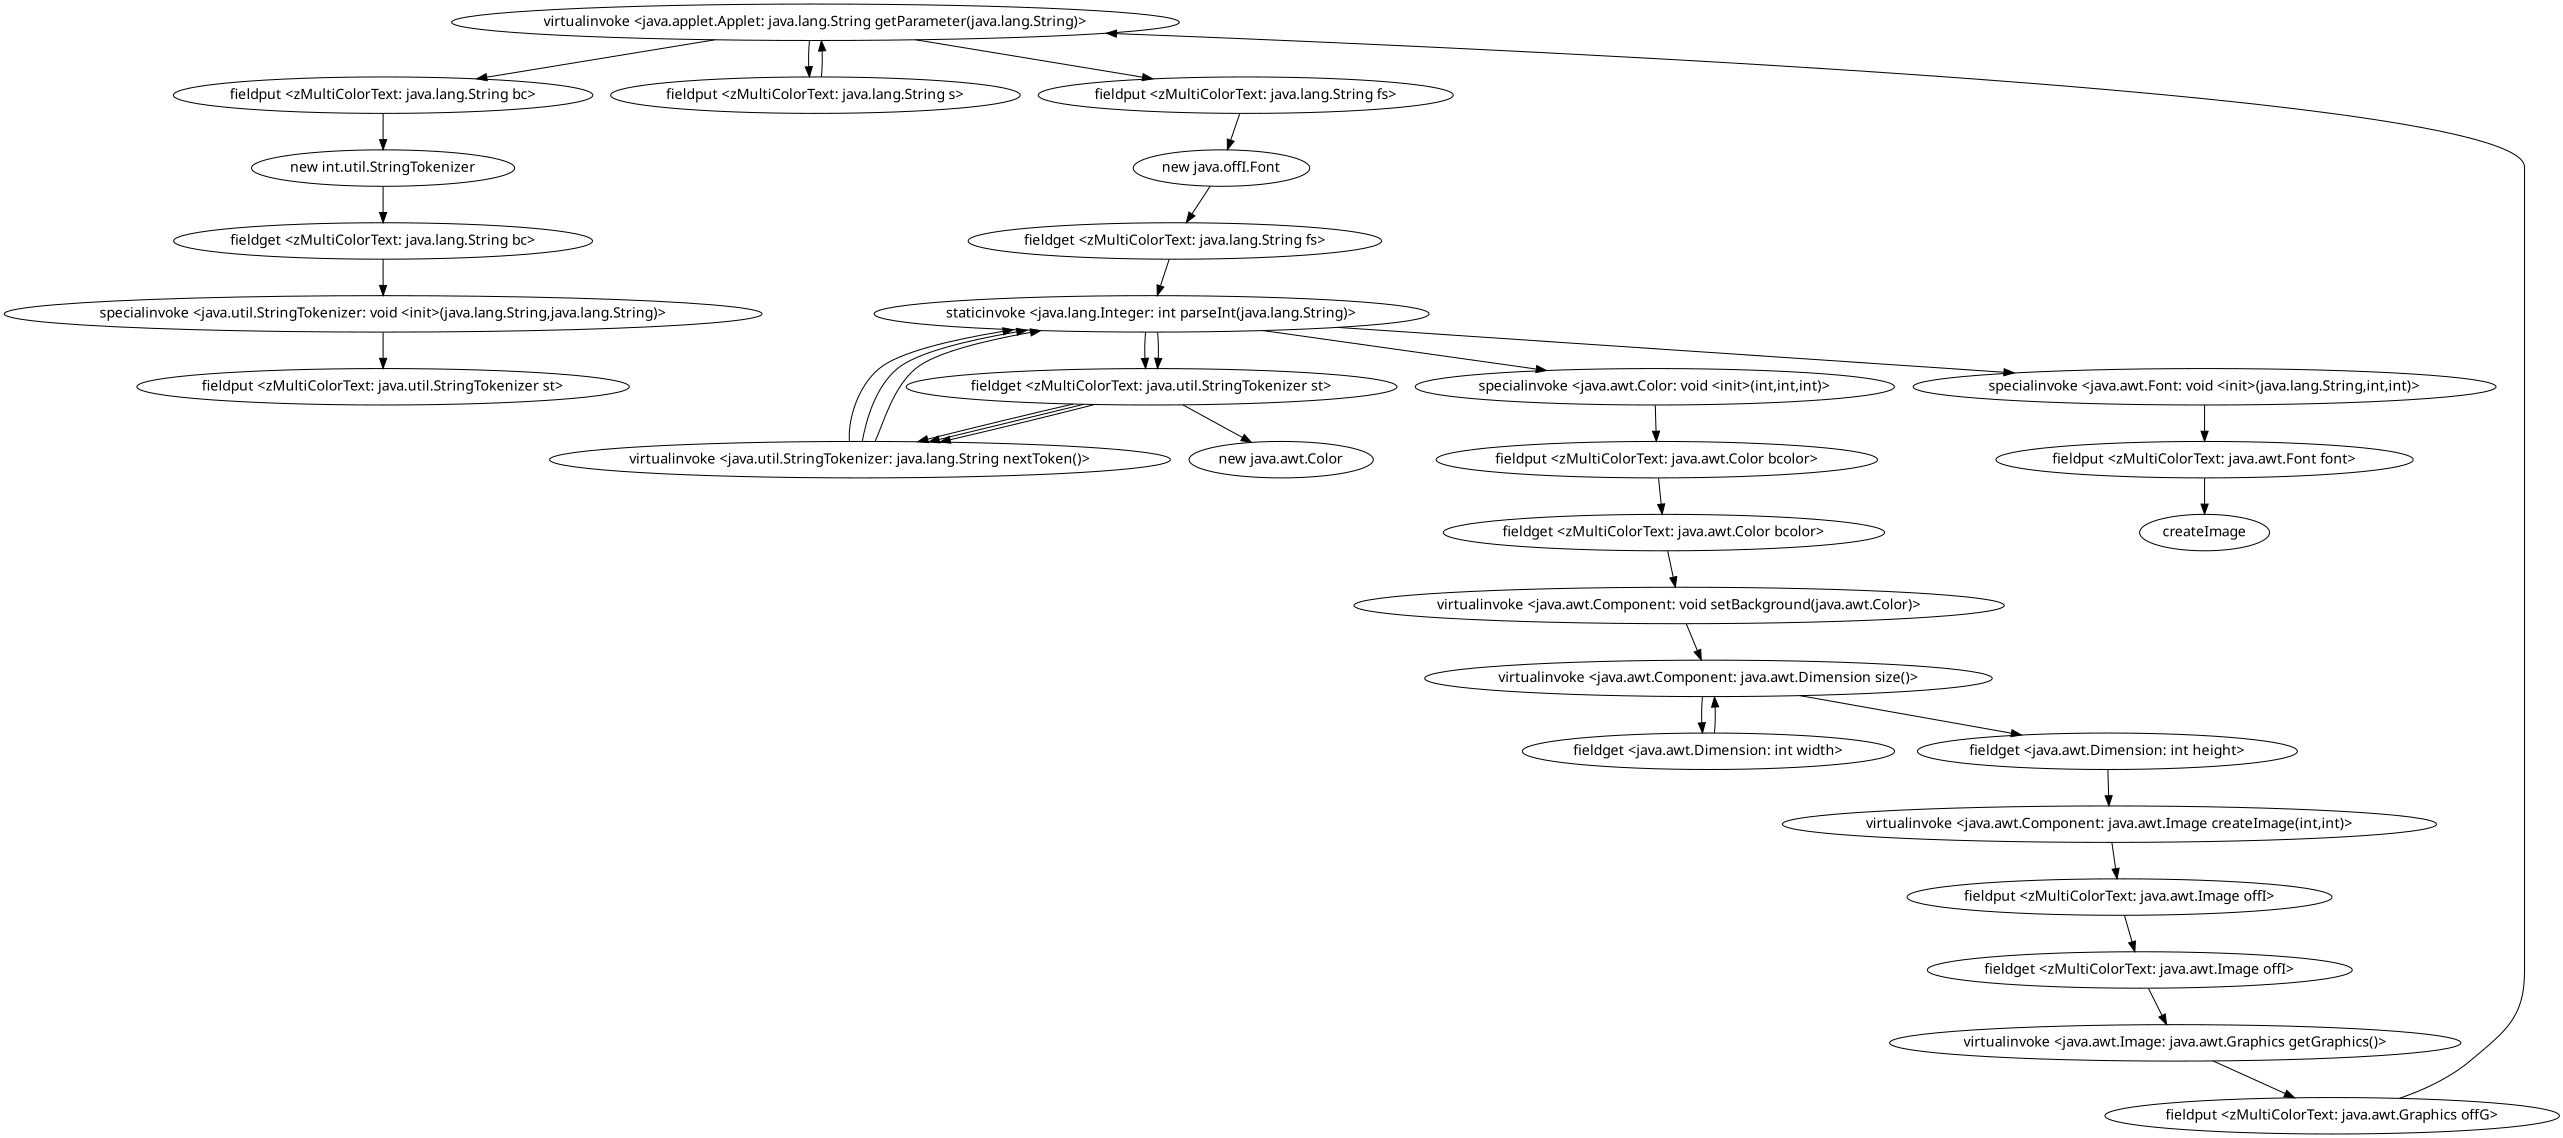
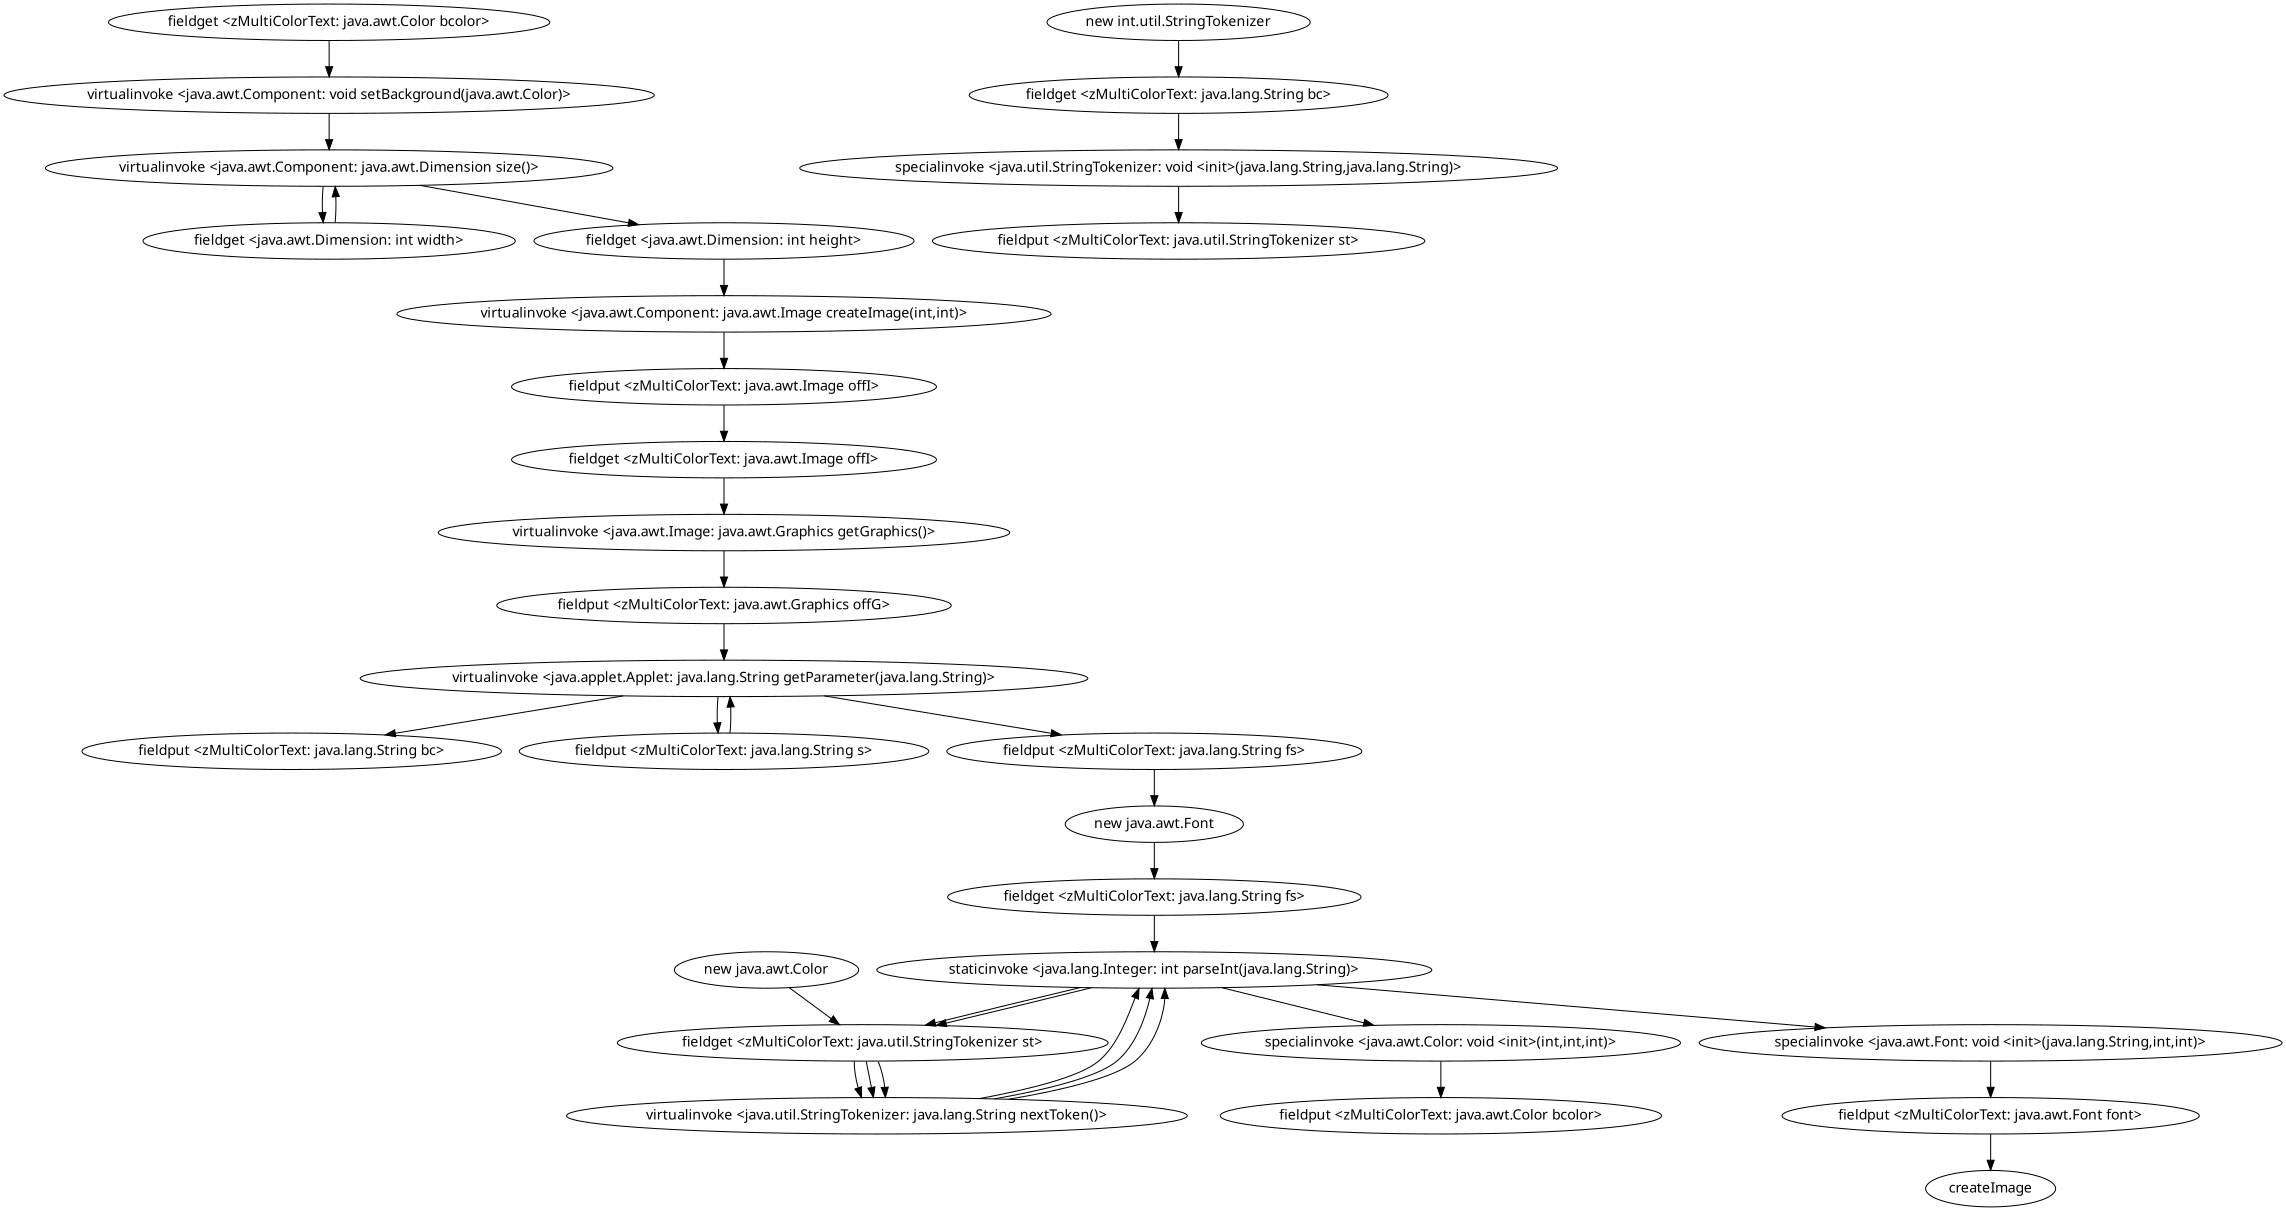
  digraph {
    fontname="Noto Sans"
    node [fontname="Noto Sans"]
    edge [fontname="Noto Sans"]
    "virtualinvoke <java.applet.Applet: java.lang.String getParameter(java.lang.String)>"
    "fieldput <zMultiColorText: java.lang.String bc>"
    "fieldput <zMultiColorText: java.lang.String s>"
    "fieldput <zMultiColorText: java.lang.String fs>"
    n5 [label="new int.util.StringTokenizer"]
-   "new java.awt.Font" [label="new java.offI.Font"]
+   "new java.awt.Font"
    "fieldget <zMultiColorText: java.lang.String bc>"
    "specialinvoke <java.util.StringTokenizer: void <init>(java.lang.String,java.lang.String)>"
    "fieldput <zMultiColorText: java.util.StringTokenizer st>"
    "new java.awt.Color"
    "fieldget <zMultiColorText: java.util.StringTokenizer st>"
    "virtualinvoke <java.util.StringTokenizer: java.lang.String nextToken()>"
    "staticinvoke <java.lang.Integer: int parseInt(java.lang.String)>"
    "specialinvoke <java.awt.Color: void <init>(int,int,int)>"
    "specialinvoke <java.awt.Font: void <init>(java.lang.String,int,int)>"
    "fieldput <zMultiColorText: java.awt.Color bcolor>"
    "fieldput <zMultiColorText: java.awt.Font font>"
    "fieldget <zMultiColorText: java.awt.Color bcolor>"
    "virtualinvoke <java.awt.Component: void setBackground(java.awt.Color)>"
    "virtualinvoke <java.awt.Component: java.awt.Dimension size()>"
    "fieldget <java.awt.Dimension: int width>"
    "fieldget <java.awt.Dimension: int height>"
    "virtualinvoke <java.awt.Component: java.awt.Image createImage(int,int)>"
    "fieldput <zMultiColorText: java.awt.Image offI>"
    "fieldget <zMultiColorText: java.awt.Image offI>"
    "virtualinvoke <java.awt.Image: java.awt.Graphics getGraphics()>"
    "fieldput <zMultiColorText: java.awt.Graphics offG>"
    "fieldget <zMultiColorText: java.lang.String fs>"
    n29 [label=createImage]
    "virtualinvoke <java.applet.Applet: java.lang.String getParameter(java.lang.String)>" -> "fieldput <zMultiColorText: java.lang.String bc>"
    "virtualinvoke <java.applet.Applet: java.lang.String getParameter(java.lang.String)>" -> "fieldput <zMultiColorText: java.lang.String s>"
    "virtualinvoke <java.applet.Applet: java.lang.String getParameter(java.lang.String)>" -> "fieldput <zMultiColorText: java.lang.String fs>"
-   "fieldput <zMultiColorText: java.lang.String bc>" -> n5
    "fieldput <zMultiColorText: java.lang.String s>" -> "virtualinvoke <java.applet.Applet: java.lang.String getParameter(java.lang.String)>"
    "fieldput <zMultiColorText: java.lang.String fs>" -> "new java.awt.Font"
    n5 -> "fieldget <zMultiColorText: java.lang.String bc>"
    "new java.awt.Font" -> "fieldget <zMultiColorText: java.lang.String fs>"
    "fieldget <zMultiColorText: java.lang.String bc>" -> "specialinvoke <java.util.StringTokenizer: void <init>(java.lang.String,java.lang.String)>"
    "specialinvoke <java.util.StringTokenizer: void <init>(java.lang.String,java.lang.String)>" -> "fieldput <zMultiColorText: java.util.StringTokenizer st>"
-   "fieldget <zMultiColorText: java.util.StringTokenizer st>" -> "new java.awt.Color"
+   "new java.awt.Color" -> "fieldget <zMultiColorText: java.util.StringTokenizer st>"
    "fieldget <zMultiColorText: java.util.StringTokenizer st>" -> "virtualinvoke <java.util.StringTokenizer: java.lang.String nextToken()>"
    "fieldget <zMultiColorText: java.util.StringTokenizer st>" -> "virtualinvoke <java.util.StringTokenizer: java.lang.String nextToken()>"
    "fieldget <zMultiColorText: java.util.StringTokenizer st>" -> "virtualinvoke <java.util.StringTokenizer: java.lang.String nextToken()>"
    "virtualinvoke <java.util.StringTokenizer: java.lang.String nextToken()>" -> "staticinvoke <java.lang.Integer: int parseInt(java.lang.String)>"
    "virtualinvoke <java.util.StringTokenizer: java.lang.String nextToken()>" -> "staticinvoke <java.lang.Integer: int parseInt(java.lang.String)>"
    "virtualinvoke <java.util.StringTokenizer: java.lang.String nextToken()>" -> "staticinvoke <java.lang.Integer: int parseInt(java.lang.String)>"
    "staticinvoke <java.lang.Integer: int parseInt(java.lang.String)>" -> "fieldget <zMultiColorText: java.util.StringTokenizer st>"
    "staticinvoke <java.lang.Integer: int parseInt(java.lang.String)>" -> "fieldget <zMultiColorText: java.util.StringTokenizer st>"
    "staticinvoke <java.lang.Integer: int parseInt(java.lang.String)>" -> "specialinvoke <java.awt.Color: void <init>(int,int,int)>"
    "staticinvoke <java.lang.Integer: int parseInt(java.lang.String)>" -> "specialinvoke <java.awt.Font: void <init>(java.lang.String,int,int)>"
    "specialinvoke <java.awt.Color: void <init>(int,int,int)>" -> "fieldput <zMultiColorText: java.awt.Color bcolor>"
    "specialinvoke <java.awt.Font: void <init>(java.lang.String,int,int)>" -> "fieldput <zMultiColorText: java.awt.Font font>"
-   "fieldput <zMultiColorText: java.awt.Color bcolor>" -> "fieldget <zMultiColorText: java.awt.Color bcolor>"
    "fieldput <zMultiColorText: java.awt.Font font>" -> n29
    "fieldget <zMultiColorText: java.awt.Color bcolor>" -> "virtualinvoke <java.awt.Component: void setBackground(java.awt.Color)>"
    "virtualinvoke <java.awt.Component: void setBackground(java.awt.Color)>" -> "virtualinvoke <java.awt.Component: java.awt.Dimension size()>"
    "virtualinvoke <java.awt.Component: java.awt.Dimension size()>" -> "fieldget <java.awt.Dimension: int width>"
    "virtualinvoke <java.awt.Component: java.awt.Dimension size()>" -> "fieldget <java.awt.Dimension: int height>"
    "fieldget <java.awt.Dimension: int width>" -> "virtualinvoke <java.awt.Component: java.awt.Dimension size()>"
    "fieldget <java.awt.Dimension: int height>" -> "virtualinvoke <java.awt.Component: java.awt.Image createImage(int,int)>"
    "virtualinvoke <java.awt.Component: java.awt.Image createImage(int,int)>" -> "fieldput <zMultiColorText: java.awt.Image offI>"
    "fieldput <zMultiColorText: java.awt.Image offI>" -> "fieldget <zMultiColorText: java.awt.Image offI>"
    "fieldget <zMultiColorText: java.awt.Image offI>" -> "virtualinvoke <java.awt.Image: java.awt.Graphics getGraphics()>"
    "virtualinvoke <java.awt.Image: java.awt.Graphics getGraphics()>" -> "fieldput <zMultiColorText: java.awt.Graphics offG>"
    "fieldput <zMultiColorText: java.awt.Graphics offG>" -> "virtualinvoke <java.applet.Applet: java.lang.String getParameter(java.lang.String)>"
    "fieldget <zMultiColorText: java.lang.String fs>" -> "staticinvoke <java.lang.Integer: int parseInt(java.lang.String)>"
  }
